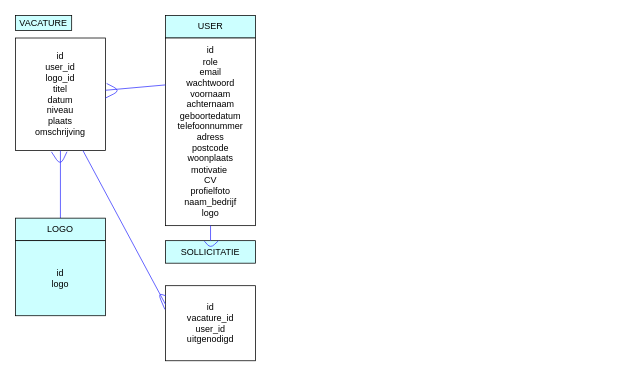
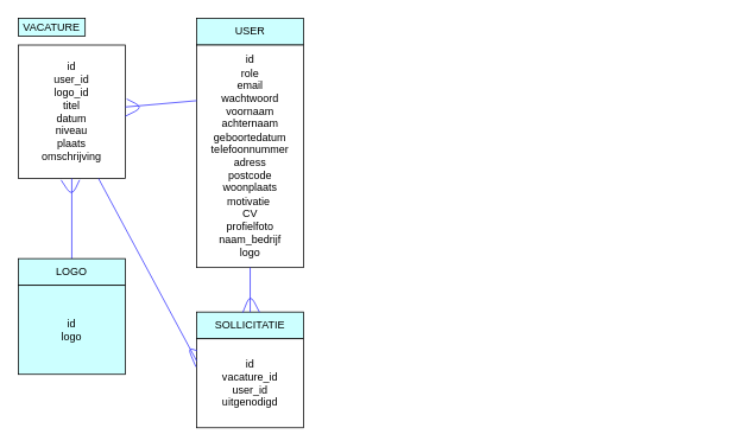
  <mxCell id="0" />
  <mxCell id="1" parent="0" />
  <mxCell id="2" value="id&lt;br&gt;user_id&lt;br&gt;logo_id&lt;br&gt;titel&lt;br&gt;datum&lt;br&gt;niveau&lt;br&gt;plaats&lt;br&gt;omschrijving" style="rounded=0;whiteSpace=wrap;html=1;strokeColor=#000000;fillColor=#FFFFFF;fontColor=#000000;" parent="1" vertex="1"><mxGeometry x="20" y="50" width="120" height="150" as="geometry" /></mxCell>
  <mxCell id="3" value="&lt;font color=&quot;#000000&quot;&gt;VACATURE&lt;/font&gt;" style="rounded=0;whiteSpace=wrap;html=1;fillColor=#CCFFFF;strokeColor=#000000;" parent="1" vertex="1"><mxGeometry x="20" y="20" width="75" height="20" as="geometry" /></mxCell>
  <mxCell id="4" value="&lt;font color=&quot;#000000&quot;&gt;USER&lt;/font&gt;" style="rounded=0;whiteSpace=wrap;html=1;fillColor=#CCFFFF;strokeColor=#000000;" parent="1" vertex="1"><mxGeometry x="220" y="20" width="120" height="30" as="geometry" /></mxCell>
  <mxCell id="5" value="id&lt;br&gt;role&lt;br&gt;email&lt;br&gt;wachtwoord&lt;br&gt;voornaam&lt;br&gt;achternaam&lt;br&gt;geboortedatum&lt;br&gt;telefoonnummer&lt;br&gt;adress&lt;br&gt;postcode&lt;br&gt;woonplaats&lt;br&gt;motivatie&amp;nbsp;&lt;br&gt;CV&lt;br&gt;profielfoto&lt;br&gt;naam_bedrijf&lt;br&gt;logo" style="rounded=0;whiteSpace=wrap;html=1;strokeColor=#000000;fillColor=#FFFFFF;fontColor=#000000;" parent="1" vertex="1"><mxGeometry x="220" y="50" width="120" height="250" as="geometry" /></mxCell>
- <mxCell id="6" value="&lt;font color=&quot;#000000&quot;&gt;SOLLICITATIE&lt;/font&gt;" style="rounded=0;whiteSpace=wrap;html=1;fillColor=#CCFFFF;strokeColor=#000000;" parent="1" vertex="1"><mxGeometry x="220" y="320" width="120" height="30" as="geometry" /></mxCell>
+ <mxCell id="6" value="&lt;font color=&quot;#000000&quot;&gt;SOLLICITATIE&lt;/font&gt;" style="rounded=0;whiteSpace=wrap;html=1;fillColor=#CCFFFF;strokeColor=#000000;" parent="1" vertex="1"><mxGeometry x="220" y="350" width="120" height="30" as="geometry" /></mxCell>
  <mxCell id="7" value="id&lt;br&gt;vacature_id&lt;br&gt;user_id&lt;br&gt;uitgenodigd" style="rounded=0;whiteSpace=wrap;html=1;strokeColor=#000000;fillColor=#FFFFFF;fontColor=#000000;" parent="1" vertex="1"><mxGeometry x="220" y="380" width="120" height="100" as="geometry" /></mxCell>
  <mxCell id="8" value="" style="edgeStyle=none;html=1;" parent="1" edge="1"><mxGeometry relative="1" as="geometry"><mxPoint x="820" y="170" as="sourcePoint" /><mxPoint x="820" y="170" as="targetPoint" /></mxGeometry></mxCell>
  <mxCell id="9" value="" style="endArrow=none;html=1;strokeColor=#3333FF;exitX=0.5;exitY=1;exitDx=0;exitDy=0;entryX=0.5;entryY=0;entryDx=0;entryDy=0;" parent="1" source="2" target="10" edge="1"><mxGeometry width="50" height="50" relative="1" as="geometry"><mxPoint x="162.88" y="116.2" as="sourcePoint" /><mxPoint x="40" y="240" as="targetPoint" /></mxGeometry></mxCell>
  <mxCell id="10" value="&lt;font color=&quot;#000000&quot;&gt;LOGO&lt;/font&gt;" style="rounded=0;whiteSpace=wrap;html=1;fillColor=#CCFFFF;strokeColor=#000000;" parent="1" vertex="1"><mxGeometry x="20" y="290" width="120" height="30" as="geometry" /></mxCell>
  <mxCell id="11" value="id&lt;br&gt;logo" style="rounded=0;whiteSpace=wrap;html=1;strokeColor=#000000;fillColor=#ccffff;fontColor=#000000;" parent="1" vertex="1"><mxGeometry x="20" y="320" width="120" height="100" as="geometry" /></mxCell>
  <mxCell id="12" value="" style="endArrow=none;html=1;strokeColor=#3333FF;exitX=0;exitY=0.25;exitDx=0;exitDy=0;" parent="1" source="5" target="2" edge="1"><mxGeometry width="50" height="50" relative="1" as="geometry"><mxPoint x="210" y="140" as="sourcePoint" /><mxPoint x="90" y="300" as="targetPoint" /></mxGeometry></mxCell>
  <mxCell id="13" value="" style="endArrow=none;html=1;strokeColor=#3333FF;exitX=0.5;exitY=1;exitDx=0;exitDy=0;" parent="1" source="5" target="6" edge="1"><mxGeometry width="50" height="50" relative="1" as="geometry"><mxPoint x="330" y="340" as="sourcePoint" /><mxPoint x="100" y="310" as="targetPoint" /></mxGeometry></mxCell>
  <mxCell id="14" value="" style="endArrow=none;html=1;strokeColor=#3333FF;exitX=0.75;exitY=1;exitDx=0;exitDy=0;entryX=0;entryY=0.25;entryDx=0;entryDy=0;" parent="1" source="2" target="7" edge="1"><mxGeometry width="50" height="50" relative="1" as="geometry"><mxPoint x="110" y="230" as="sourcePoint" /><mxPoint x="110" y="320" as="targetPoint" /></mxGeometry></mxCell>
  <mxCell id="15" value="" style="endArrow=none;html=1;strokeColor=#3333FF;exitX=0.573;exitY=1.01;exitDx=0;exitDy=0;entryX=0.4;entryY=1.011;entryDx=0;entryDy=0;exitPerimeter=0;entryPerimeter=0;" parent="1" source="2" target="2" edge="1"><mxGeometry width="50" height="50" relative="1" as="geometry"><mxPoint x="120" y="240" as="sourcePoint" /><mxPoint x="120" y="330" as="targetPoint" /><Array as="points"><mxPoint x="80" y="220" /></Array></mxGeometry></mxCell>
  <mxCell id="16" value="" style="endArrow=none;html=1;strokeColor=#3333FF;exitX=0.587;exitY=0.006;exitDx=0;exitDy=0;entryX=0.431;entryY=0.019;entryDx=0;entryDy=0;entryPerimeter=0;exitPerimeter=0;" parent="1" source="6" target="6" edge="1"><mxGeometry width="50" height="50" relative="1" as="geometry"><mxPoint x="140" y="260" as="sourcePoint" /><mxPoint x="140" y="350" as="targetPoint" /><Array as="points"><mxPoint x="280" y="330" /></Array></mxGeometry></mxCell>
  <mxCell id="17" value="" style="endArrow=none;html=1;strokeColor=#3333FF;exitX=1.013;exitY=0.404;exitDx=0;exitDy=0;exitPerimeter=0;" parent="1" source="2" target="2" edge="1"><mxGeometry width="50" height="50" relative="1" as="geometry"><mxPoint x="150" y="270" as="sourcePoint" /><mxPoint x="150" y="360" as="targetPoint" /><Array as="points"><mxPoint x="160" y="120" /><mxPoint x="140" y="130" /></Array></mxGeometry></mxCell>
  <mxCell id="18" value="" style="endArrow=none;html=1;strokeColor=#3333FF;exitX=0.004;exitY=0.135;exitDx=0;exitDy=0;entryX=-0.007;entryY=0.316;entryDx=0;entryDy=0;entryPerimeter=0;exitPerimeter=0;" parent="1" source="7" target="7" edge="1"><mxGeometry width="50" height="50" relative="1" as="geometry"><mxPoint x="160" y="280" as="sourcePoint" /><mxPoint x="160" y="370" as="targetPoint" /><Array as="points"><mxPoint x="210" y="390" /></Array></mxGeometry></mxCell>
